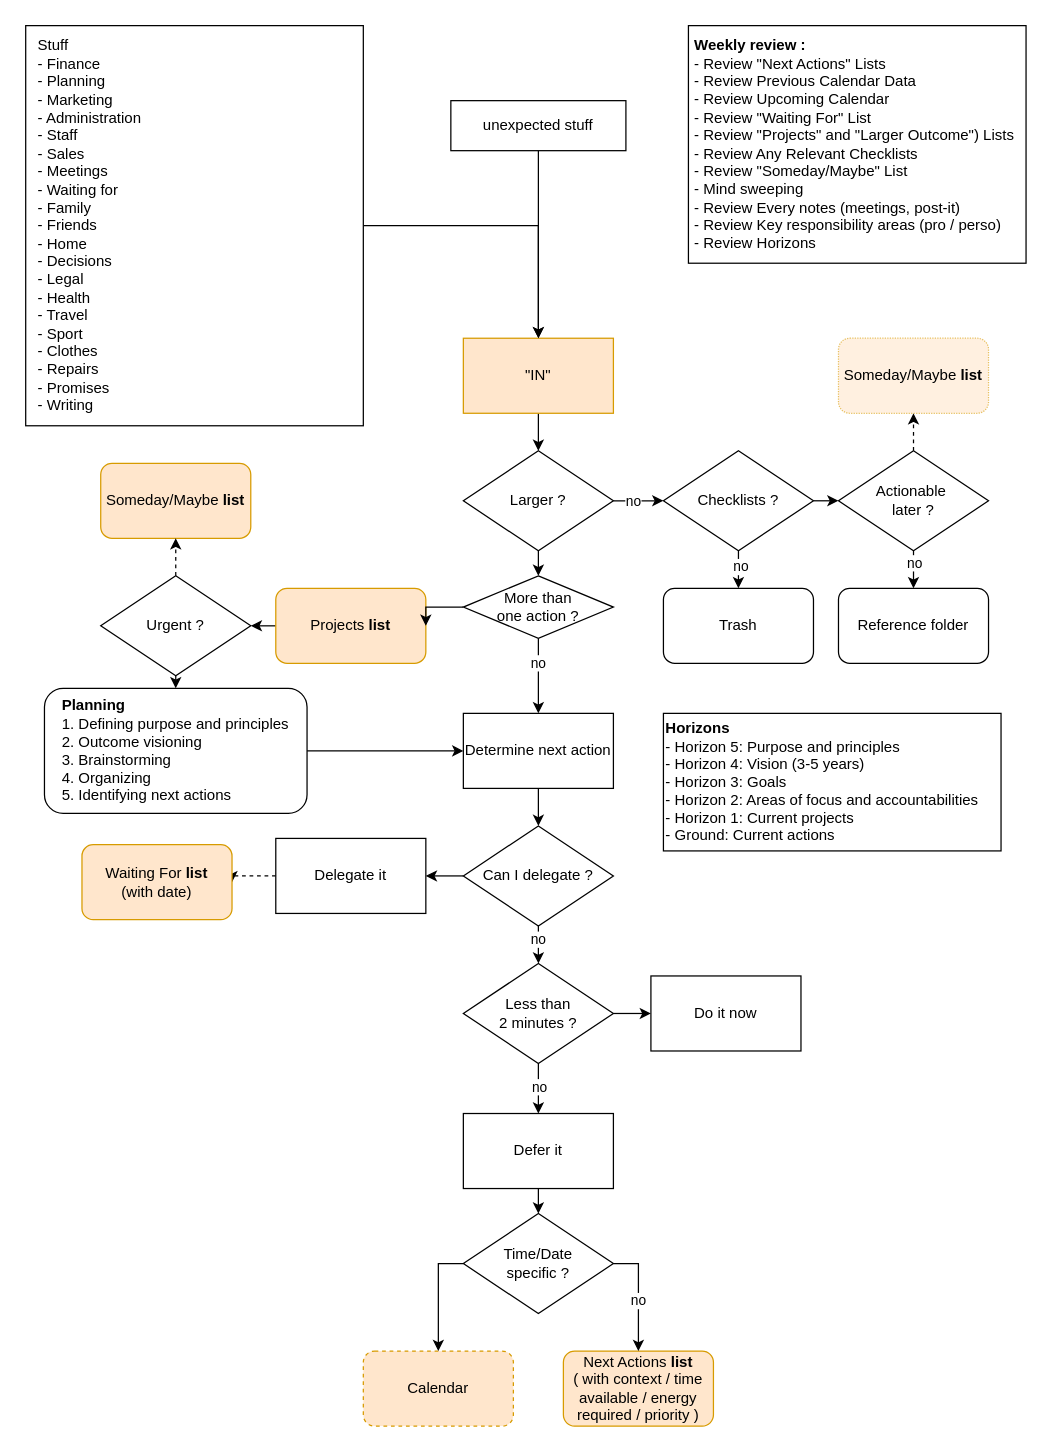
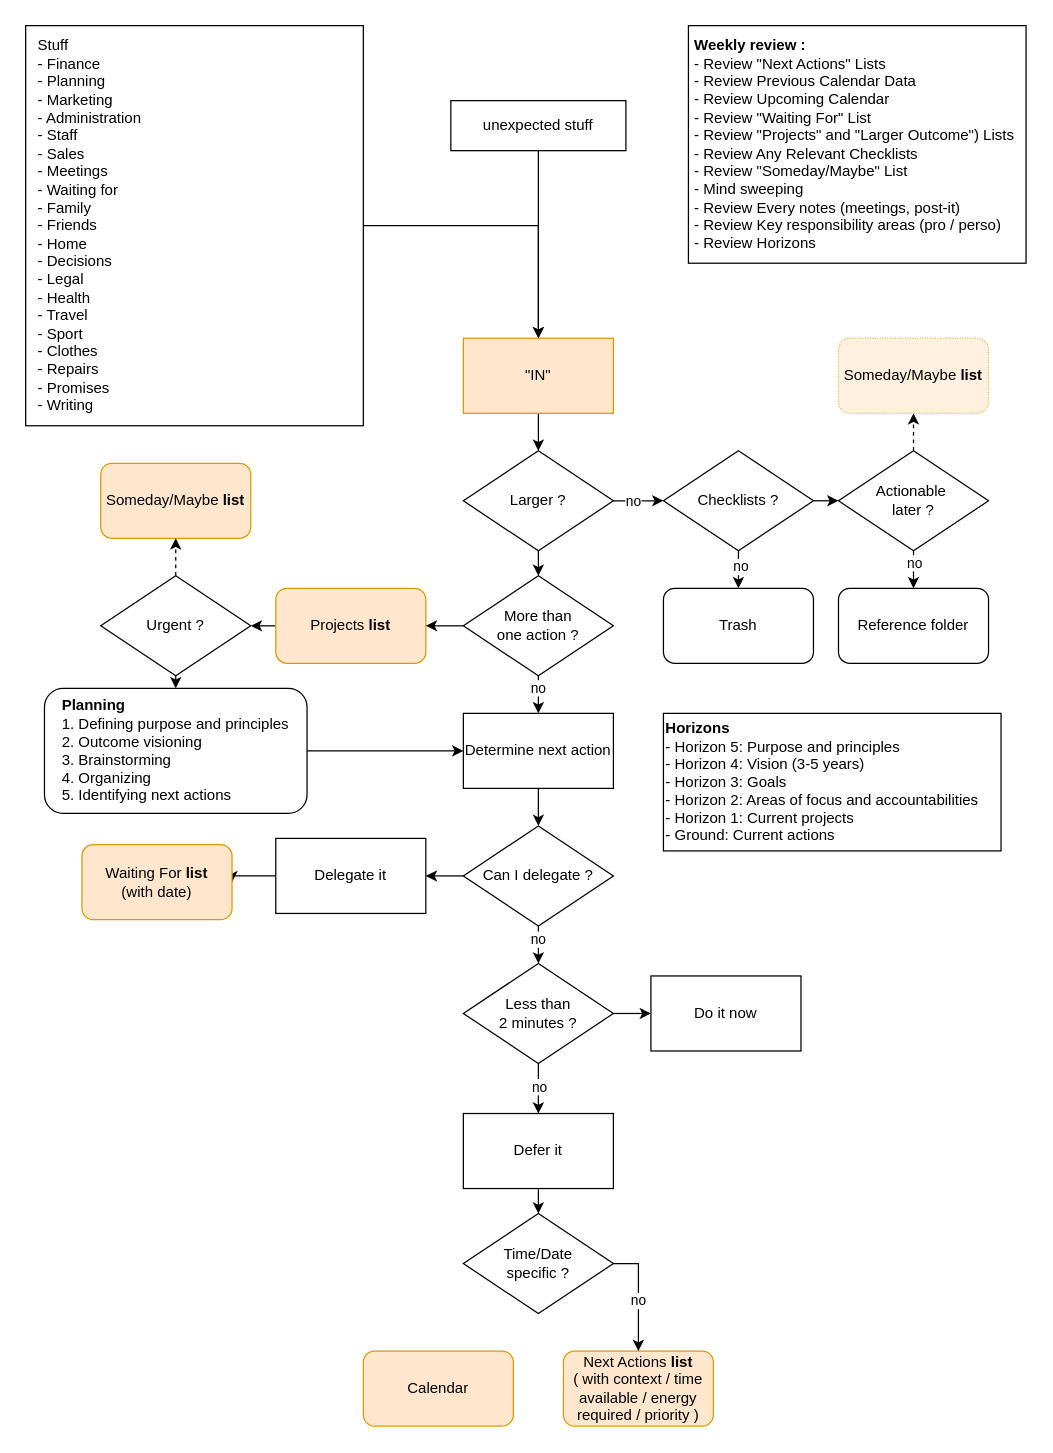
  <mxCell id="0" />
  <mxCell id="1" parent="0" />
  <mxCell id="2" style="edgeStyle=orthogonalEdgeStyle;rounded=0;orthogonalLoop=1;jettySize=auto;html=1;exitX=0.5;exitY=1;exitDx=0;exitDy=0;entryX=0.5;entryY=0;entryDx=0;entryDy=0;" parent="1" source="3" target="23" edge="1"><mxGeometry relative="1" as="geometry" /></mxCell>
  <mxCell id="3" value="&quot;IN&quot;" style="rounded=0;whiteSpace=wrap;html=1;fillColor=#ffe6cc;strokeColor=#d79b00;" parent="1" vertex="1"><mxGeometry x="370" y="270" width="120" height="60" as="geometry" /></mxCell>
  <mxCell id="4" value="Trash" style="rounded=1;whiteSpace=wrap;html=1;" parent="1" vertex="1"><mxGeometry x="530" y="470" width="120" height="60" as="geometry" /></mxCell>
  <mxCell id="5" value="Someday/Maybe &lt;b&gt;list&lt;/b&gt;" style="rounded=1;whiteSpace=wrap;html=1;fillColor=#ffe6cc;strokeColor=#d79b00;" parent="1" vertex="1"><mxGeometry x="80" y="370" width="120" height="60" as="geometry" /></mxCell>
  <mxCell id="6" value="Reference folder" style="rounded=1;whiteSpace=wrap;html=1;" parent="1" vertex="1"><mxGeometry x="670" y="470" width="120" height="60" as="geometry" /></mxCell>
  <mxCell id="7" value="Do it now" style="rounded=0;whiteSpace=wrap;html=1;" parent="1" vertex="1"><mxGeometry x="520" y="780" width="120" height="60" as="geometry" /></mxCell>
- <mxCell id="8" style="edgeStyle=orthogonalEdgeStyle;rounded=0;orthogonalLoop=1;jettySize=auto;html=1;exitX=0;exitY=0.5;exitDx=0;exitDy=0;entryX=1;entryY=0.5;entryDx=0;entryDy=0;startArrow=none;startFill=0;dashed=1;" parent="1" source="9" target="17" edge="1"><mxGeometry relative="1" as="geometry" /></mxCell>
+ <mxCell id="8" style="edgeStyle=orthogonalEdgeStyle;rounded=0;orthogonalLoop=1;jettySize=auto;html=1;exitX=0;exitY=0.5;exitDx=0;exitDy=0;entryX=1;entryY=0.5;entryDx=0;entryDy=0;startArrow=none;startFill=0;" parent="1" source="9" target="17" edge="1"><mxGeometry relative="1" as="geometry" /></mxCell>
  <mxCell id="9" value="Delegate it" style="rounded=0;whiteSpace=wrap;html=1;" parent="1" vertex="1"><mxGeometry x="220" y="670" width="120" height="60" as="geometry" /></mxCell>
  <mxCell id="10" style="edgeStyle=orthogonalEdgeStyle;rounded=0;orthogonalLoop=1;jettySize=auto;html=1;exitX=0.5;exitY=1;exitDx=0;exitDy=0;entryX=0.5;entryY=0;entryDx=0;entryDy=0;" parent="1" source="11" target="34" edge="1"><mxGeometry relative="1" as="geometry" /></mxCell>
  <mxCell id="11" value="Defer it" style="rounded=0;whiteSpace=wrap;html=1;" parent="1" vertex="1"><mxGeometry x="370" y="890" width="120" height="60" as="geometry" /></mxCell>
  <mxCell id="12" style="edgeStyle=orthogonalEdgeStyle;rounded=0;orthogonalLoop=1;jettySize=auto;html=1;exitX=0.5;exitY=1;exitDx=0;exitDy=0;entryX=0.5;entryY=0;entryDx=0;entryDy=0;startArrow=none;startFill=0;" parent="1" source="46" target="19" edge="1"><mxGeometry relative="1" as="geometry" /></mxCell>
  <mxCell id="13" style="edgeStyle=orthogonalEdgeStyle;rounded=0;orthogonalLoop=1;jettySize=auto;html=1;exitX=0;exitY=0.5;exitDx=0;exitDy=0;entryX=1;entryY=0.5;entryDx=0;entryDy=0;startArrow=none;startFill=0;" parent="1" source="14" target="46" edge="1"><mxGeometry relative="1" as="geometry" /></mxCell>
  <mxCell id="14" value="Projects &lt;b&gt;list&lt;/b&gt;" style="rounded=1;whiteSpace=wrap;html=1;fillColor=#ffe6cc;strokeColor=#d79b00;" parent="1" vertex="1"><mxGeometry x="220" y="470" width="120" height="60" as="geometry" /></mxCell>
  <mxCell id="15" value="Next Actions &lt;b&gt;list&lt;/b&gt;&lt;br&gt;( with context / time available / energy required / priority )" style="rounded=1;whiteSpace=wrap;html=1;fillColor=#ffe6cc;strokeColor=#d79b00;" parent="1" vertex="1"><mxGeometry x="450" y="1080" width="120" height="60" as="geometry" /></mxCell>
- <mxCell id="16" value="Calendar" style="rounded=1;whiteSpace=wrap;html=1;fillColor=#ffe6cc;strokeColor=#d79b00;dashed=1;" parent="1" vertex="1"><mxGeometry x="290" y="1080" width="120" height="60" as="geometry" /></mxCell>
+ <mxCell id="16" value="Calendar" style="rounded=1;whiteSpace=wrap;html=1;fillColor=#ffe6cc;strokeColor=#d79b00;" parent="1" vertex="1"><mxGeometry x="290" y="1080" width="120" height="60" as="geometry" /></mxCell>
  <mxCell id="17" value="Waiting For &lt;b&gt;list&lt;/b&gt;&lt;br&gt;(with date)" style="rounded=1;whiteSpace=wrap;html=1;fillColor=#ffe6cc;strokeColor=#d79b00;" parent="1" vertex="1"><mxGeometry x="65" y="675" width="120" height="60" as="geometry" /></mxCell>
  <mxCell id="18" style="edgeStyle=orthogonalEdgeStyle;rounded=0;orthogonalLoop=1;jettySize=auto;html=1;exitX=1;exitY=0.5;exitDx=0;exitDy=0;entryX=0;entryY=0.5;entryDx=0;entryDy=0;" parent="1" source="19" target="44" edge="1"><mxGeometry relative="1" as="geometry" /></mxCell>
  <mxCell id="19" value="&lt;div style=&quot;text-align: left;&quot;&gt;&lt;b style=&quot;background-color: initial;&quot;&gt;Planning&lt;/b&gt;&lt;/div&gt;&lt;div style=&quot;text-align: left;&quot;&gt;1. Defining purpose and principles&lt;/div&gt;&lt;div style=&quot;text-align: left;&quot;&gt;2. Outcome visioning&lt;/div&gt;&lt;div style=&quot;text-align: left;&quot;&gt;3. Brainstorming&lt;/div&gt;&lt;div style=&quot;text-align: left;&quot;&gt;4. Organizing&lt;/div&gt;&lt;div style=&quot;text-align: left;&quot;&gt;5. Identifying next actions&lt;/div&gt;" style="rounded=1;whiteSpace=wrap;html=1;" parent="1" vertex="1"><mxGeometry x="35" y="550" width="210" height="100" as="geometry" /></mxCell>
  <mxCell id="20" style="edgeStyle=orthogonalEdgeStyle;rounded=0;orthogonalLoop=1;jettySize=auto;html=1;exitX=1;exitY=0.5;exitDx=0;exitDy=0;entryX=0;entryY=0.5;entryDx=0;entryDy=0;" parent="1" source="23" target="38" edge="1"><mxGeometry relative="1" as="geometry" /></mxCell>
  <mxCell id="21" value="no" style="edgeLabel;html=1;align=center;verticalAlign=middle;resizable=0;points=[];" parent="20" vertex="1" connectable="0"><mxGeometry x="-0.26" y="-2" relative="1" as="geometry"><mxPoint y="-2" as="offset" /></mxGeometry></mxCell>
  <mxCell id="22" style="edgeStyle=orthogonalEdgeStyle;rounded=0;orthogonalLoop=1;jettySize=auto;html=1;exitX=0.5;exitY=1;exitDx=0;exitDy=0;entryX=0.5;entryY=0;entryDx=0;entryDy=0;" parent="1" source="23" target="26" edge="1"><mxGeometry relative="1" as="geometry" /></mxCell>
  <mxCell id="23" value="Larger ?" style="rhombus;whiteSpace=wrap;html=1;" parent="1" vertex="1"><mxGeometry x="370" y="360" width="120" height="80" as="geometry" /></mxCell>
  <mxCell id="24" style="edgeStyle=orthogonalEdgeStyle;rounded=0;orthogonalLoop=1;jettySize=auto;html=1;exitX=0;exitY=0.5;exitDx=0;exitDy=0;entryX=1;entryY=0.5;entryDx=0;entryDy=0;" parent="1" source="26" target="14" edge="1"><mxGeometry relative="1" as="geometry" /></mxCell>
  <mxCell id="25" value="no" style="edgeStyle=orthogonalEdgeStyle;rounded=0;orthogonalLoop=1;jettySize=auto;html=1;exitX=0.5;exitY=1;exitDx=0;exitDy=0;entryX=0.5;entryY=0;entryDx=0;entryDy=0;" parent="1" source="26" target="44" edge="1"><mxGeometry x="-0.333" relative="1" as="geometry"><mxPoint as="offset" /></mxGeometry></mxCell>
- <mxCell id="26" value="More than&lt;br&gt;one action ?" style="rhombus;whiteSpace=wrap;html=1;" parent="1" vertex="1"><mxGeometry x="370" y="460" width="120" height="50" as="geometry" /></mxCell>
+ <mxCell id="26" value="More than&lt;br&gt;one action ?" style="rhombus;whiteSpace=wrap;html=1;" parent="1" vertex="1"><mxGeometry x="370" y="460" width="120" height="80" as="geometry" /></mxCell>
  <mxCell id="27" style="edgeStyle=orthogonalEdgeStyle;rounded=0;orthogonalLoop=1;jettySize=auto;html=1;exitX=1;exitY=0.5;exitDx=0;exitDy=0;entryX=0;entryY=0.5;entryDx=0;entryDy=0;startArrow=none;startFill=0;" parent="1" source="30" target="7" edge="1"><mxGeometry relative="1" as="geometry" /></mxCell>
  <mxCell id="28" style="edgeStyle=orthogonalEdgeStyle;rounded=0;orthogonalLoop=1;jettySize=auto;html=1;exitX=0.5;exitY=1;exitDx=0;exitDy=0;entryX=0.5;entryY=0;entryDx=0;entryDy=0;startArrow=none;startFill=0;" parent="1" source="30" target="11" edge="1"><mxGeometry relative="1" as="geometry" /></mxCell>
  <mxCell id="29" value="no" style="edgeLabel;html=1;align=center;verticalAlign=middle;resizable=0;points=[];" parent="28" vertex="1" connectable="0"><mxGeometry x="-0.107" relative="1" as="geometry"><mxPoint as="offset" /></mxGeometry></mxCell>
  <mxCell id="30" value="Less than&lt;br&gt;2 minutes ?" style="rhombus;whiteSpace=wrap;html=1;" parent="1" vertex="1"><mxGeometry x="370" y="770" width="120" height="80" as="geometry" /></mxCell>
  <mxCell id="31" style="edgeStyle=orthogonalEdgeStyle;rounded=0;orthogonalLoop=1;jettySize=auto;html=1;exitX=1;exitY=0.5;exitDx=0;exitDy=0;entryX=0.5;entryY=0;entryDx=0;entryDy=0;startArrow=none;startFill=0;" parent="1" source="34" target="15" edge="1"><mxGeometry relative="1" as="geometry" /></mxCell>
  <mxCell id="32" value="no" style="edgeLabel;html=1;align=center;verticalAlign=middle;resizable=0;points=[];" parent="31" vertex="1" connectable="0"><mxGeometry x="0.08" y="-1" relative="1" as="geometry"><mxPoint as="offset" /></mxGeometry></mxCell>
- <mxCell id="33" style="edgeStyle=orthogonalEdgeStyle;rounded=0;orthogonalLoop=1;jettySize=auto;html=1;exitX=0;exitY=0.5;exitDx=0;exitDy=0;entryX=0.5;entryY=0;entryDx=0;entryDy=0;startArrow=none;startFill=0;" parent="1" source="34" target="16" edge="1"><mxGeometry relative="1" as="geometry" /></mxCell>
  <mxCell id="34" value="Time/Date&lt;br&gt;specific ?" style="rhombus;whiteSpace=wrap;html=1;" parent="1" vertex="1"><mxGeometry x="370" y="970" width="120" height="80" as="geometry" /></mxCell>
  <mxCell id="35" style="edgeStyle=orthogonalEdgeStyle;rounded=0;orthogonalLoop=1;jettySize=auto;html=1;exitX=0.5;exitY=1;exitDx=0;exitDy=0;entryX=0.5;entryY=0;entryDx=0;entryDy=0;" parent="1" source="38" target="4" edge="1"><mxGeometry relative="1" as="geometry" /></mxCell>
  <mxCell id="36" value="no" style="edgeLabel;html=1;align=center;verticalAlign=middle;resizable=0;points=[];" parent="35" vertex="1" connectable="0"><mxGeometry x="-0.187" y="1" relative="1" as="geometry"><mxPoint as="offset" /></mxGeometry></mxCell>
  <mxCell id="37" style="edgeStyle=orthogonalEdgeStyle;rounded=0;orthogonalLoop=1;jettySize=auto;html=1;exitX=1;exitY=0.5;exitDx=0;exitDy=0;entryX=0;entryY=0.5;entryDx=0;entryDy=0;" parent="1" source="38" target="42" edge="1"><mxGeometry relative="1" as="geometry" /></mxCell>
  <mxCell id="38" value="Checklists ?" style="rhombus;whiteSpace=wrap;html=1;" parent="1" vertex="1"><mxGeometry x="530" y="360" width="120" height="80" as="geometry" /></mxCell>
  <mxCell id="39" style="edgeStyle=orthogonalEdgeStyle;rounded=0;orthogonalLoop=1;jettySize=auto;html=1;exitX=0.5;exitY=1;exitDx=0;exitDy=0;entryX=0.5;entryY=0;entryDx=0;entryDy=0;" parent="1" source="42" target="6" edge="1"><mxGeometry relative="1" as="geometry" /></mxCell>
  <mxCell id="40" value="no" style="edgeLabel;html=1;align=center;verticalAlign=middle;resizable=0;points=[];" parent="39" vertex="1" connectable="0"><mxGeometry x="-0.378" relative="1" as="geometry"><mxPoint as="offset" /></mxGeometry></mxCell>
  <mxCell id="41" style="edgeStyle=orthogonalEdgeStyle;rounded=0;orthogonalLoop=1;jettySize=auto;html=1;exitX=0.5;exitY=0;exitDx=0;exitDy=0;entryX=0.5;entryY=1;entryDx=0;entryDy=0;dashed=1;startArrow=none;startFill=0;" parent="1" source="42" target="47" edge="1"><mxGeometry relative="1" as="geometry" /></mxCell>
  <mxCell id="42" value="Actionable&amp;nbsp;&lt;br&gt;later ?" style="rhombus;whiteSpace=wrap;html=1;" parent="1" vertex="1"><mxGeometry x="670" y="360" width="120" height="80" as="geometry" /></mxCell>
  <mxCell id="43" style="edgeStyle=orthogonalEdgeStyle;rounded=0;orthogonalLoop=1;jettySize=auto;html=1;exitX=0.5;exitY=1;exitDx=0;exitDy=0;entryX=0.5;entryY=0;entryDx=0;entryDy=0;startArrow=none;startFill=0;" parent="1" source="44" target="51" edge="1"><mxGeometry relative="1" as="geometry" /></mxCell>
  <mxCell id="44" value="Determine next action" style="rounded=0;whiteSpace=wrap;html=1;" parent="1" vertex="1"><mxGeometry x="370" y="570" width="120" height="60" as="geometry" /></mxCell>
  <mxCell id="45" style="edgeStyle=orthogonalEdgeStyle;rounded=0;orthogonalLoop=1;jettySize=auto;html=1;exitX=0.5;exitY=0;exitDx=0;exitDy=0;entryX=0.5;entryY=1;entryDx=0;entryDy=0;startArrow=none;startFill=0;dashed=1;" parent="1" source="46" target="5" edge="1"><mxGeometry relative="1" as="geometry" /></mxCell>
  <mxCell id="46" value="Urgent ?" style="rhombus;whiteSpace=wrap;html=1;" parent="1" vertex="1"><mxGeometry x="80" y="460" width="120" height="80" as="geometry" /></mxCell>
  <mxCell id="47" value="Someday/Maybe &lt;b&gt;list&lt;/b&gt;" style="rounded=1;whiteSpace=wrap;html=1;dashed=1;dashPattern=1 1;fillColor=#ffe6cc;strokeColor=#d79b00;opacity=60;" parent="1" vertex="1"><mxGeometry x="670" y="270" width="120" height="60" as="geometry" /></mxCell>
  <mxCell id="48" style="edgeStyle=orthogonalEdgeStyle;rounded=0;orthogonalLoop=1;jettySize=auto;html=1;exitX=0;exitY=0.5;exitDx=0;exitDy=0;entryX=1;entryY=0.5;entryDx=0;entryDy=0;startArrow=none;startFill=0;" parent="1" source="51" target="9" edge="1"><mxGeometry relative="1" as="geometry" /></mxCell>
  <mxCell id="49" style="edgeStyle=orthogonalEdgeStyle;rounded=0;orthogonalLoop=1;jettySize=auto;html=1;exitX=0.5;exitY=1;exitDx=0;exitDy=0;entryX=0.5;entryY=0;entryDx=0;entryDy=0;startArrow=none;startFill=0;" parent="1" source="51" target="30" edge="1"><mxGeometry relative="1" as="geometry" /></mxCell>
  <mxCell id="50" value="no" style="edgeLabel;html=1;align=center;verticalAlign=middle;resizable=0;points=[];" parent="49" vertex="1" connectable="0"><mxGeometry x="-0.317" y="-1" relative="1" as="geometry"><mxPoint as="offset" /></mxGeometry></mxCell>
  <mxCell id="51" value="Can I delegate ?" style="rhombus;whiteSpace=wrap;html=1;" parent="1" vertex="1"><mxGeometry x="370" y="660" width="120" height="80" as="geometry" /></mxCell>
  <mxCell id="52" value="&lt;b&gt;Weekly review :&lt;/b&gt;&lt;br&gt;&lt;div&gt;- Review &quot;Next Actions&quot; Lists&lt;/div&gt;&lt;div&gt;- Review Previous Calendar Data&lt;/div&gt;&lt;div&gt;- Review Upcoming Calendar&lt;/div&gt;&lt;div&gt;- Review &quot;Waiting For&quot; List&lt;/div&gt;&lt;div&gt;- Review &quot;Projects&quot; and &quot;Larger Outcome&quot;) Lists&lt;/div&gt;&lt;div&gt;- Review Any Relevant Checklists&lt;/div&gt;&lt;div&gt;- Review &quot;Someday/Maybe&quot; List&lt;/div&gt;&lt;div&gt;- Mind sweeping&lt;/div&gt;&lt;div&gt;- Review Every notes (meetings, post-it)&lt;/div&gt;&lt;div&gt;&lt;span style=&quot;background-color: initial;&quot;&gt;- Review Key responsibility areas (pro / perso)&lt;/span&gt;&lt;br&gt;&lt;/div&gt;&lt;div&gt;- Review Horizons&lt;/div&gt;" style="rounded=0;whiteSpace=wrap;html=1;align=left;spacing=5;" parent="1" vertex="1"><mxGeometry x="550" y="20" width="270" height="190" as="geometry" /></mxCell>
  <mxCell id="53" value="&lt;div style=&quot;&quot;&gt;&lt;b style=&quot;background-color: initial;&quot;&gt;Horizons&lt;/b&gt;&lt;/div&gt;&lt;div&gt;- Horizon 5: Purpose and principles&lt;/div&gt;&lt;div&gt;- Horizon 4: Vision (3-5 years)&lt;/div&gt;&lt;div&gt;- Horizon 3: Goals&lt;/div&gt;&lt;div&gt;- Horizon 2: Areas of focus and accountabilities&lt;/div&gt;&lt;div&gt;- Horizon 1: Current projects&lt;/div&gt;&lt;div&gt;- Ground: Current actions&lt;/div&gt;" style="rounded=0;whiteSpace=wrap;html=1;align=left;" parent="1" vertex="1"><mxGeometry x="530" y="570" width="270" height="110" as="geometry" /></mxCell>
  <mxCell id="54" style="edgeStyle=orthogonalEdgeStyle;rounded=0;orthogonalLoop=1;jettySize=auto;html=1;exitX=1;exitY=0.5;exitDx=0;exitDy=0;entryX=0.5;entryY=0;entryDx=0;entryDy=0;startArrow=none;startFill=0;" parent="1" source="55" target="3" edge="1"><mxGeometry relative="1" as="geometry" /></mxCell>
  <mxCell id="55" value="Stuff&#10;- Finance&#10;- Planning&#10;- Marketing&#10;- Administration&#10;- Staff&#10;- Sales&#10;- Meetings&#10;- Waiting for&#10;- Family&#10;- Friends&#10;- Home&#10;- Decisions&#10;- Legal&#10;- Health&#10;- Travel&#10;- Sport&#10;- Clothes&#10;- Repairs&#10;- Promises&#10;- Writing" style="rounded=0;whiteSpace=wrap;align=left;spacing=10;" parent="1" vertex="1"><mxGeometry x="20" y="20" width="270" height="320" as="geometry" /></mxCell>
  <mxCell id="56" style="edgeStyle=orthogonalEdgeStyle;rounded=0;orthogonalLoop=1;jettySize=auto;html=1;exitX=0.5;exitY=1;exitDx=0;exitDy=0;entryX=0.5;entryY=0;entryDx=0;entryDy=0;startArrow=none;startFill=0;" parent="1" source="57" target="3" edge="1"><mxGeometry relative="1" as="geometry" /></mxCell>
  <mxCell id="57" value="unexpected stuff" style="rounded=0;whiteSpace=wrap;html=1;align=center;" parent="1" vertex="1"><mxGeometry x="360" y="80" width="140" height="40" as="geometry" /></mxCell>
